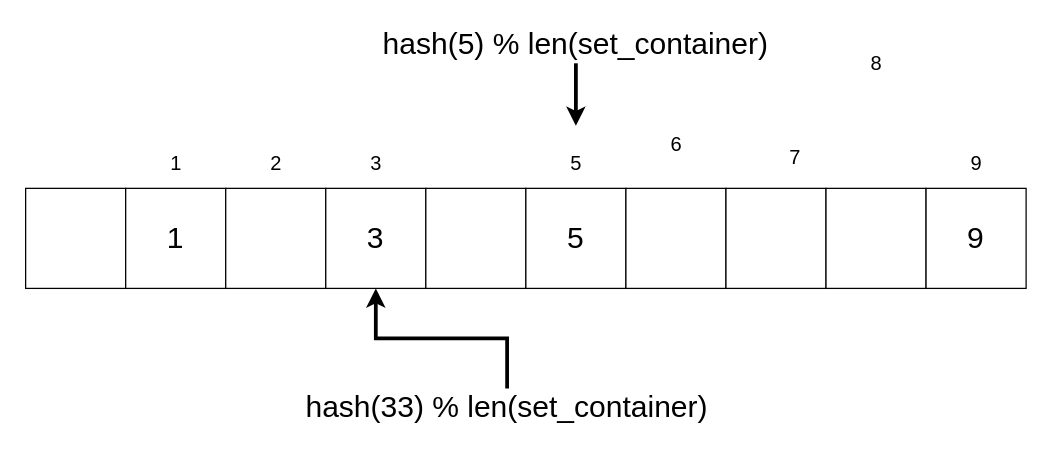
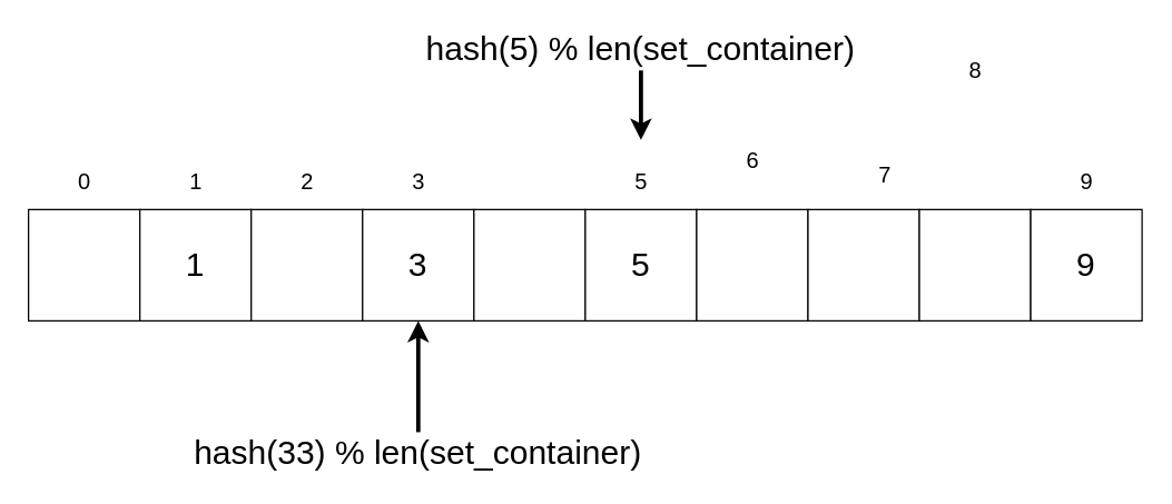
  <mxCell id="0" />
  <mxCell id="1" parent="0" />
  <mxCell id="2" value="" style="rounded=0;whiteSpace=wrap;html=1;" parent="1" vertex="1"><mxGeometry x="20" y="150" width="80" height="80" as="geometry" /></mxCell>
  <mxCell id="3" value="&lt;font style=&quot;font-size: 24px&quot;&gt;1&lt;/font&gt;" style="rounded=0;whiteSpace=wrap;html=1;" parent="1" vertex="1"><mxGeometry x="100" y="150" width="80" height="80" as="geometry" /></mxCell>
  <mxCell id="4" value="" style="rounded=0;whiteSpace=wrap;html=1;" parent="1" vertex="1"><mxGeometry x="180" y="150" width="80" height="80" as="geometry" /></mxCell>
  <mxCell id="5" value="&lt;font style=&quot;font-size: 24px&quot;&gt;3&lt;/font&gt;" style="rounded=0;whiteSpace=wrap;html=1;" parent="1" vertex="1"><mxGeometry x="260" y="150" width="80" height="80" as="geometry" /></mxCell>
  <mxCell id="6" value="" style="rounded=0;whiteSpace=wrap;html=1;" parent="1" vertex="1"><mxGeometry x="340" y="150" width="80" height="80" as="geometry" /></mxCell>
  <mxCell id="7" value="&lt;font style=&quot;font-size: 24px&quot;&gt;5&lt;/font&gt;" style="rounded=0;whiteSpace=wrap;html=1;" parent="1" vertex="1"><mxGeometry x="420" y="150" width="80" height="80" as="geometry" /></mxCell>
  <mxCell id="8" value="" style="rounded=0;whiteSpace=wrap;html=1;" parent="1" vertex="1"><mxGeometry x="500" y="150" width="80" height="80" as="geometry" /></mxCell>
  <mxCell id="9" value="" style="rounded=0;whiteSpace=wrap;html=1;" parent="1" vertex="1"><mxGeometry x="580" y="150" width="80" height="80" as="geometry" /></mxCell>
  <mxCell id="10" value="" style="rounded=0;whiteSpace=wrap;html=1;" parent="1" vertex="1"><mxGeometry x="660" y="150" width="80" height="80" as="geometry" /></mxCell>
  <mxCell id="11" value="&lt;font style=&quot;font-size: 24px&quot;&gt;9&lt;/font&gt;" style="rounded=0;whiteSpace=wrap;html=1;" parent="1" vertex="1"><mxGeometry x="740" y="150" width="80" height="80" as="geometry" /></mxCell>
+ <mxCell id="12" value="&lt;font style=&quot;font-size: 16px&quot;&gt;0&lt;/font&gt;" style="text;html=1;align=center;verticalAlign=middle;resizable=0;points=[];autosize=1;strokeColor=none;fillColor=none;" vertex="1" parent="1"><mxGeometry x="50" y="120" width="20" height="20" as="geometry" /></mxCell>
  <mxCell id="13" value="&lt;font style=&quot;font-size: 16px&quot;&gt;1&lt;/font&gt;" style="text;html=1;align=center;verticalAlign=middle;resizable=0;points=[];autosize=1;strokeColor=none;fillColor=none;" vertex="1" parent="1"><mxGeometry x="130" y="120" width="20" height="20" as="geometry" /></mxCell>
  <mxCell id="14" value="2" style="text;html=1;align=center;verticalAlign=middle;resizable=0;points=[];autosize=1;strokeColor=none;fillColor=none;fontSize=16;" vertex="1" parent="1"><mxGeometry x="210" y="120" width="20" height="20" as="geometry" /></mxCell>
  <mxCell id="15" value="3" style="text;html=1;align=center;verticalAlign=middle;resizable=0;points=[];autosize=1;strokeColor=none;fillColor=none;fontSize=16;" vertex="1" parent="1"><mxGeometry x="290" y="120" width="20" height="20" as="geometry" /></mxCell>
  <mxCell id="16" value="5" style="text;html=1;align=center;verticalAlign=middle;resizable=0;points=[];autosize=1;strokeColor=none;fillColor=none;fontSize=16;" vertex="1" parent="1"><mxGeometry x="450" y="120" width="20" height="20" as="geometry" /></mxCell>
  <mxCell id="17" value="6" style="text;html=1;align=center;verticalAlign=middle;resizable=0;points=[];autosize=1;strokeColor=none;fillColor=none;fontSize=16;" vertex="1" parent="1"><mxGeometry x="530" y="105" width="20" height="20" as="geometry" /></mxCell>
  <mxCell id="18" value="7" style="text;html=1;align=center;verticalAlign=middle;resizable=0;points=[];autosize=1;strokeColor=none;fillColor=none;fontSize=16;" vertex="1" parent="1"><mxGeometry x="625" y="115" width="20" height="20" as="geometry" /></mxCell>
  <mxCell id="19" value="8" style="text;html=1;align=center;verticalAlign=middle;resizable=0;points=[];autosize=1;strokeColor=none;fillColor=none;fontSize=16;" vertex="1" parent="1"><mxGeometry x="690" y="40" width="20" height="20" as="geometry" /></mxCell>
  <mxCell id="20" value="9" style="text;html=1;align=center;verticalAlign=middle;resizable=0;points=[];autosize=1;strokeColor=none;fillColor=none;fontSize=16;" vertex="1" parent="1"><mxGeometry x="770" y="120" width="20" height="20" as="geometry" /></mxCell>
  <mxCell id="21" value="" style="edgeStyle=orthogonalEdgeStyle;rounded=0;orthogonalLoop=1;jettySize=auto;html=1;fontSize=24;strokeWidth=3;" edge="1" parent="1" source="22"><mxGeometry relative="1" as="geometry"><mxPoint x="460" y="100" as="targetPoint" /></mxGeometry></mxCell>
  <mxCell id="22" value="hash(5) % len(set_container)" style="text;html=1;strokeColor=none;fillColor=none;align=center;verticalAlign=middle;whiteSpace=wrap;rounded=0;fontSize=24;" vertex="1" parent="1"><mxGeometry x="300" y="20" width="320" height="30" as="geometry" /></mxCell>
  <mxCell id="23" value="" style="edgeStyle=orthogonalEdgeStyle;rounded=0;orthogonalLoop=1;jettySize=auto;html=1;fontSize=24;strokeWidth=3;" edge="1" parent="1" source="24" target="5"><mxGeometry relative="1" as="geometry" /></mxCell>
- <mxCell id="24" value="hash(33) % len(set_container)" style="text;html=1;strokeColor=none;fillColor=none;align=center;verticalAlign=middle;whiteSpace=wrap;rounded=0;fontSize=24;" vertex="1" parent="1"><mxGeometry x="240" y="310" width="330" height="30" as="geometry" /></mxCell>
+ <mxCell id="24" value="hash(33) % len(set_container)" style="text;html=1;strokeColor=none;fillColor=none;align=center;verticalAlign=middle;whiteSpace=wrap;rounded=0;fontSize=24;" vertex="1" parent="1"><mxGeometry x="135" y="310" width="330" height="30" as="geometry" /></mxCell>
